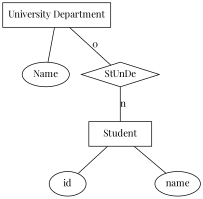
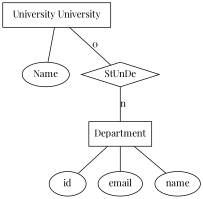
  graph {
    fontname="Playfair Display"
    node [fontname="Playfair Display"]
    edge [fontname="Playfair Display"]
    n1 [label=id]
+   n2 [label=email]
    n3 [label=name]
    n4 [label=Name]
-   n5 [label="University Department" shape=rectangle]
+   n5 [label="University University" shape=rectangle]
    StUnDe [shape=diamond]
-   n7 [label=Student shape=rectangle]
+   n7 [label=Department shape=rectangle]
    n5 -- n4
    n5 -- StUnDe [label=0]
    StUnDe -- n7 [label=n]
    n7 -- n1
+   n7 -- n2
    n7 -- n3
  }
